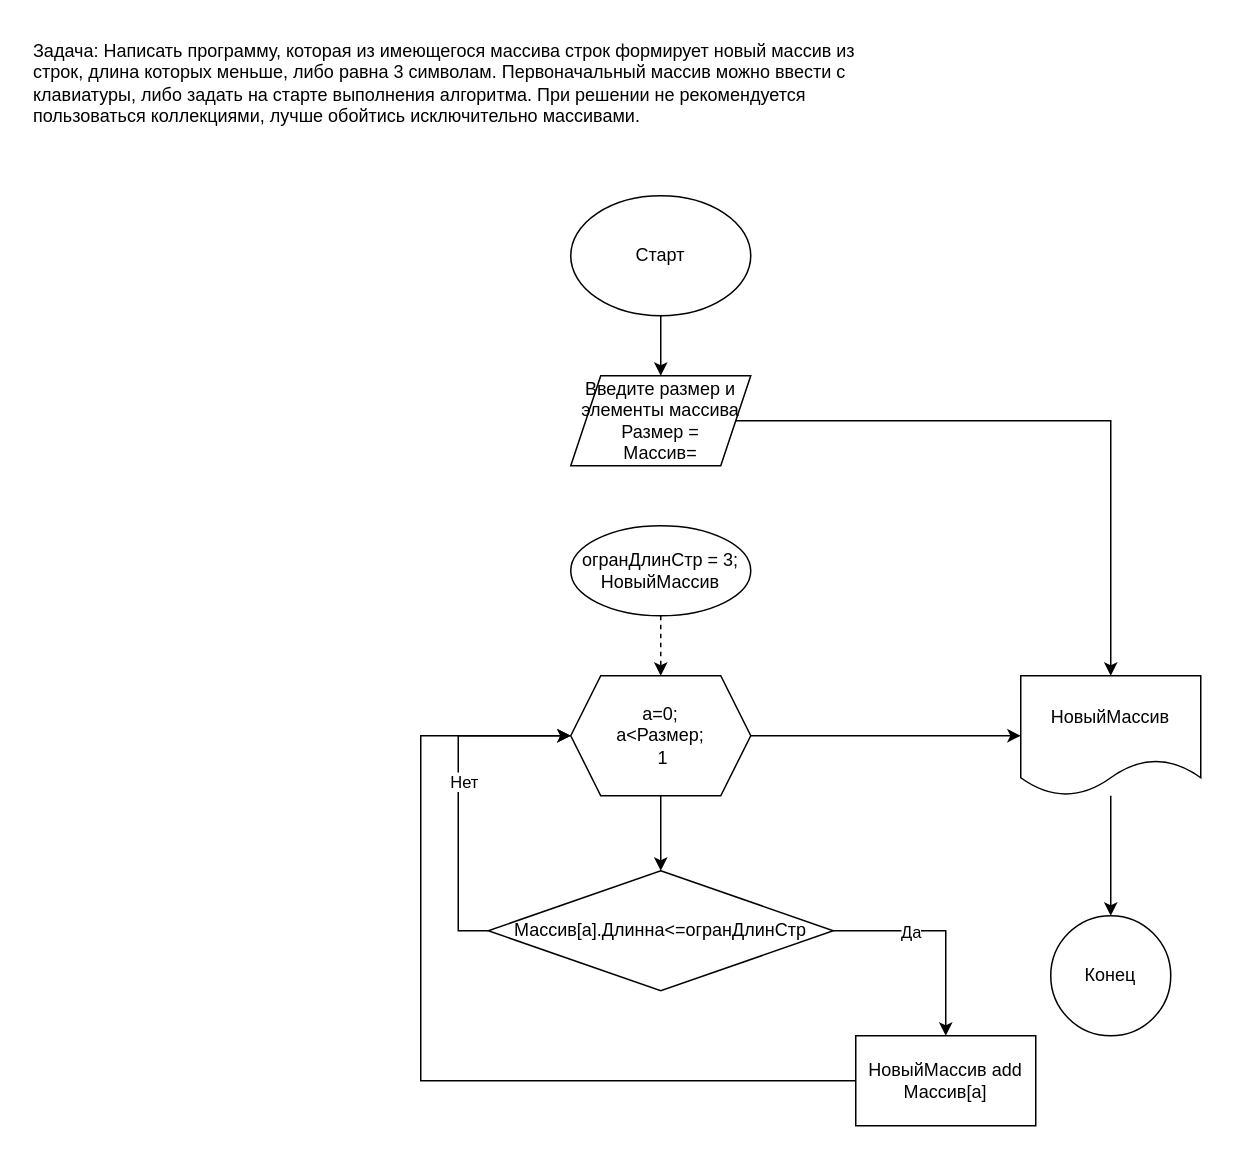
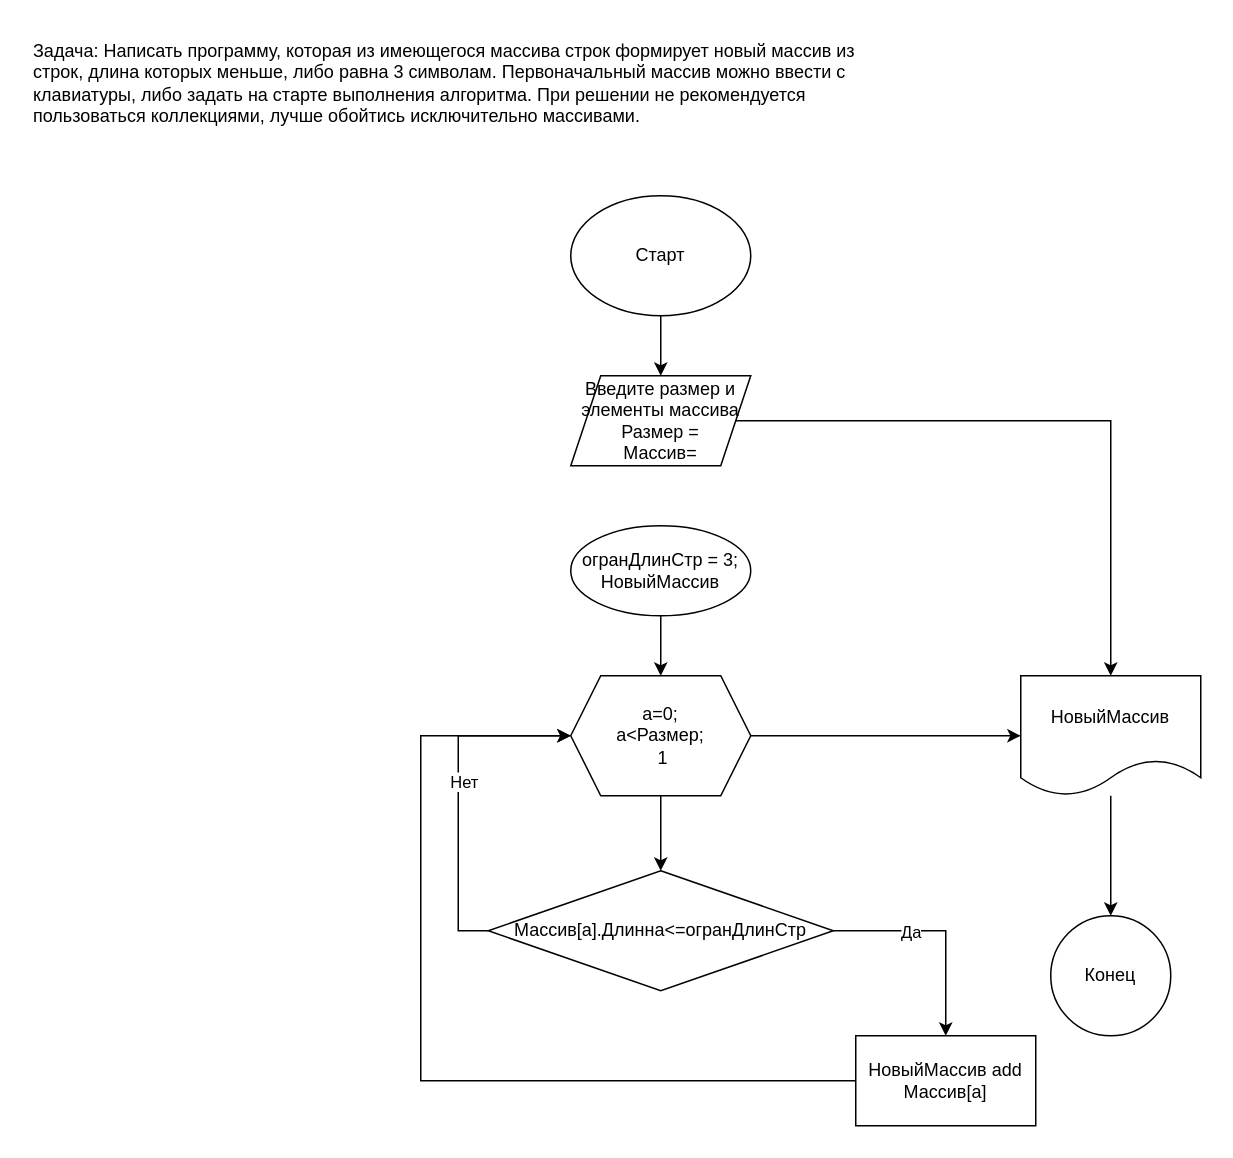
  <mxCell id="0" />
  <mxCell id="1" parent="0" />
  <mxCell id="2" value="Задача: Написать программу, которая из имеющегося массива строк формирует новый массив из строк, длина которых меньше, либо равна 3 символам. Первоначальный массив можно ввести с клавиатуры, либо задать на старте выполнения алгоритма. При решении не рекомендуется пользоваться коллекциями, лучше обойтись исключительно массивами." style="text;whiteSpace=wrap;html=1;" vertex="1" parent="1"><mxGeometry x="20" y="20" width="560" height="80" as="geometry" /></mxCell>
  <mxCell id="3" value="" style="edgeStyle=orthogonalEdgeStyle;rounded=0;orthogonalLoop=1;jettySize=auto;html=1;" edge="1" parent="1" source="4" target="6"><mxGeometry relative="1" as="geometry" /></mxCell>
  <mxCell id="4" value="Старт" style="ellipse;whiteSpace=wrap;html=1;" vertex="1" parent="1"><mxGeometry x="380" y="130" width="120" height="80" as="geometry" /></mxCell>
  <mxCell id="5" value="" style="edgeStyle=orthogonalEdgeStyle;rounded=0;orthogonalLoop=1;jettySize=auto;html=1;" edge="1" parent="1" source="6" target="20"><mxGeometry relative="1" as="geometry" /></mxCell>
  <mxCell id="6" value="Введите размер и элементы массива&lt;br&gt;Размер =&lt;br&gt;Массив=" style="shape=parallelogram;perimeter=parallelogramPerimeter;whiteSpace=wrap;html=1;fixedSize=1;" vertex="1" parent="1"><mxGeometry x="380" y="250" width="120" height="60" as="geometry" /></mxCell>
- <mxCell id="7" value="" style="edgeStyle=orthogonalEdgeStyle;rounded=0;orthogonalLoop=1;jettySize=auto;html=1;dashed=1;" edge="1" parent="1" source="8" target="11"><mxGeometry relative="1" as="geometry" /></mxCell>
+ <mxCell id="7" value="" style="edgeStyle=orthogonalEdgeStyle;rounded=0;orthogonalLoop=1;jettySize=auto;html=1;" edge="1" parent="1" source="8" target="11"><mxGeometry relative="1" as="geometry" /></mxCell>
  <mxCell id="8" value="огранДлинСтр = 3;&lt;br&gt;НовыйМассив" style="ellipse;whiteSpace=wrap;html=1;" vertex="1" parent="1"><mxGeometry x="380" y="350" width="120" height="60" as="geometry" /></mxCell>
  <mxCell id="9" value="" style="edgeStyle=orthogonalEdgeStyle;rounded=0;orthogonalLoop=1;jettySize=auto;html=1;" edge="1" parent="1" source="11" target="16"><mxGeometry relative="1" as="geometry" /></mxCell>
  <mxCell id="10" value="" style="edgeStyle=orthogonalEdgeStyle;rounded=0;orthogonalLoop=1;jettySize=auto;html=1;" edge="1" parent="1" source="11" target="20"><mxGeometry relative="1" as="geometry" /></mxCell>
  <mxCell id="11" value="а=0; &lt;br&gt;а&amp;lt;Размер;&lt;br&gt;&amp;nbsp;1" style="shape=hexagon;perimeter=hexagonPerimeter2;whiteSpace=wrap;html=1;fixedSize=1;" vertex="1" parent="1"><mxGeometry x="380" y="450" width="120" height="80" as="geometry" /></mxCell>
  <mxCell id="12" value="" style="edgeStyle=orthogonalEdgeStyle;rounded=0;orthogonalLoop=1;jettySize=auto;html=1;entryX=0.5;entryY=0;entryDx=0;entryDy=0;" edge="1" parent="1" source="16" target="18"><mxGeometry relative="1" as="geometry"><mxPoint x="635" y="620" as="targetPoint" /></mxGeometry></mxCell>
  <mxCell id="13" value="Да" style="edgeLabel;html=1;align=center;verticalAlign=middle;resizable=0;points=[];" vertex="1" connectable="0" parent="12"><mxGeometry x="-0.297" relative="1" as="geometry"><mxPoint as="offset" /></mxGeometry></mxCell>
  <mxCell id="14" value="" style="edgeStyle=orthogonalEdgeStyle;rounded=0;orthogonalLoop=1;jettySize=auto;html=1;entryX=0;entryY=0.5;entryDx=0;entryDy=0;exitX=0;exitY=0.5;exitDx=0;exitDy=0;" edge="1" parent="1" source="16" target="11"><mxGeometry relative="1" as="geometry"><mxPoint x="245" y="620" as="targetPoint" /></mxGeometry></mxCell>
  <mxCell id="15" value="Нет" style="edgeLabel;html=1;align=center;verticalAlign=middle;resizable=0;points=[];" vertex="1" connectable="0" parent="14"><mxGeometry x="0.067" y="-3" relative="1" as="geometry"><mxPoint as="offset" /></mxGeometry></mxCell>
  <mxCell id="16" value="Массив[а].Длинна&amp;lt;=огранДлинСтр" style="rhombus;whiteSpace=wrap;html=1;" vertex="1" parent="1"><mxGeometry x="325" y="580" width="230" height="80" as="geometry" /></mxCell>
  <mxCell id="17" value="" style="edgeStyle=orthogonalEdgeStyle;rounded=0;orthogonalLoop=1;jettySize=auto;html=1;" edge="1" parent="1" source="18"><mxGeometry relative="1" as="geometry"><mxPoint x="380" y="490" as="targetPoint" /><Array as="points"><mxPoint x="280" y="720" /><mxPoint x="280" y="490" /></Array></mxGeometry></mxCell>
  <mxCell id="18" value="НовыйМассив add Массив[а]" style="rounded=0;whiteSpace=wrap;html=1;" vertex="1" parent="1"><mxGeometry x="570" y="690" width="120" height="60" as="geometry" /></mxCell>
  <mxCell id="19" value="" style="edgeStyle=orthogonalEdgeStyle;rounded=0;orthogonalLoop=1;jettySize=auto;html=1;" edge="1" parent="1" source="20" target="21"><mxGeometry relative="1" as="geometry" /></mxCell>
  <mxCell id="20" value="НовыйМассив" style="shape=document;whiteSpace=wrap;html=1;boundedLbl=1;" vertex="1" parent="1"><mxGeometry x="680" y="450" width="120" height="80" as="geometry" /></mxCell>
  <mxCell id="21" value="Конец" style="ellipse;whiteSpace=wrap;html=1;" vertex="1" parent="1"><mxGeometry x="700" y="610" width="80" height="80" as="geometry" /></mxCell>
